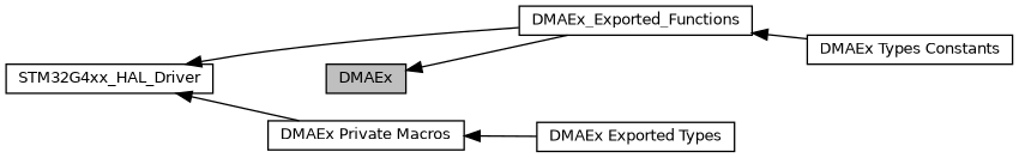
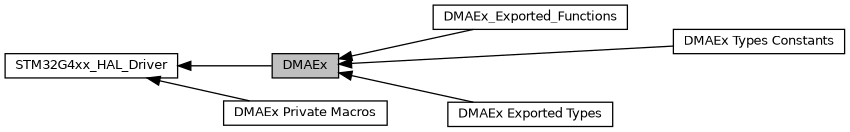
  digraph {
    rankdir=LR
    node [color=black fillcolor=white fontname=Helvetica fontsize=10 shape=box style=filled]
    edge [dir=back fontname=Helvetica fontsize=10 labelfontname=Helvetica labelfontsize=10 shape=plaintext style=solid]
    n1 [fillcolor=grey75 fontcolor=black height=0.2 label=DMAEx width=0.4]
    n2 [height=0.2 label="DMAEx Types Constants" width=0.4]
    n3 [height=0.2 label=DMAEx_Exported_Functions width=0.4]
    n4 [height=0.2 label="DMAEx Exported Types" width=0.4]
    n5 [height=0.2 label="DMAEx Private Macros" width=0.4]
    n6 [height=0.2 label=STM32G4xx_HAL_Driver width=0.4]
-   n3 -> n2
+   n1 -> n2
    n1 -> n3
-   n5 -> n4
-   n6 -> n3
+   n1 -> n4
+   n6 -> n1
    n6 -> n5
  }
